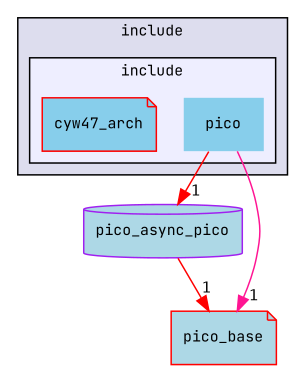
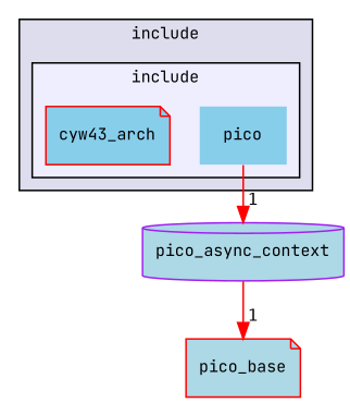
  digraph {
    compound=true
    fontname="JetBrains Mono"
    node [fontname="JetBrains Mono" fontsize=10 shape=note style=filled fillcolor=skyblue color=red]
    edge [headlabel=1 labeldistance=1.5 labelfontname=Helvetica labelfontsize=10 color=red fontname="JetBrains Mono"]
    n1 [label=pico shape=plaintext color=black]
-   n2 [label=cyw47_arch]
-   n3 [color=purple fillcolor=lightblue label=pico_async_pico shape=cylinder]
+   n2 [label=cyw43_arch]
+   n3 [color=purple fillcolor=lightblue label=pico_async_context shape=cylinder]
    n4 [fillcolor=lightblue label=pico_base]
    subgraph cluster_1 {
      bgcolor="#ddddee"
      fontsize=10
      label=include
      pencolor=black
      subgraph cluster_2 {
        bgcolor="#eeeeff"
        fontsize=10
        pencolor=black
        n1
        n2
      }
    }
    n1 -> n3
-   n1 -> n4 [color=deeppink]
    n3 -> n4
  }
